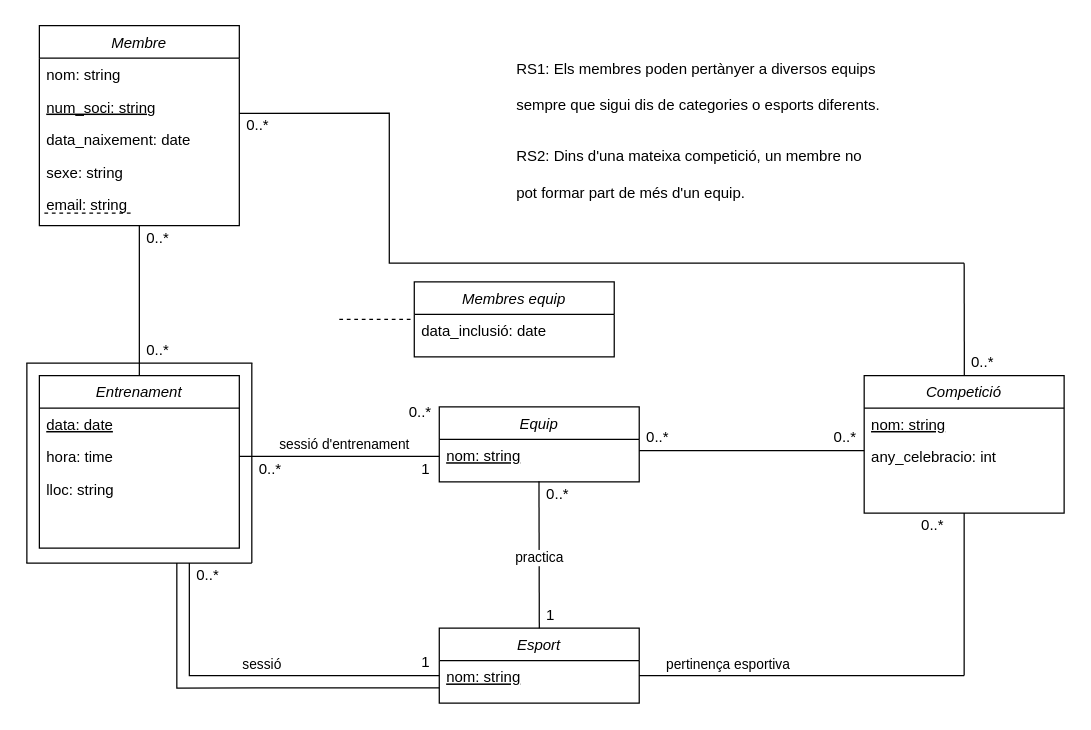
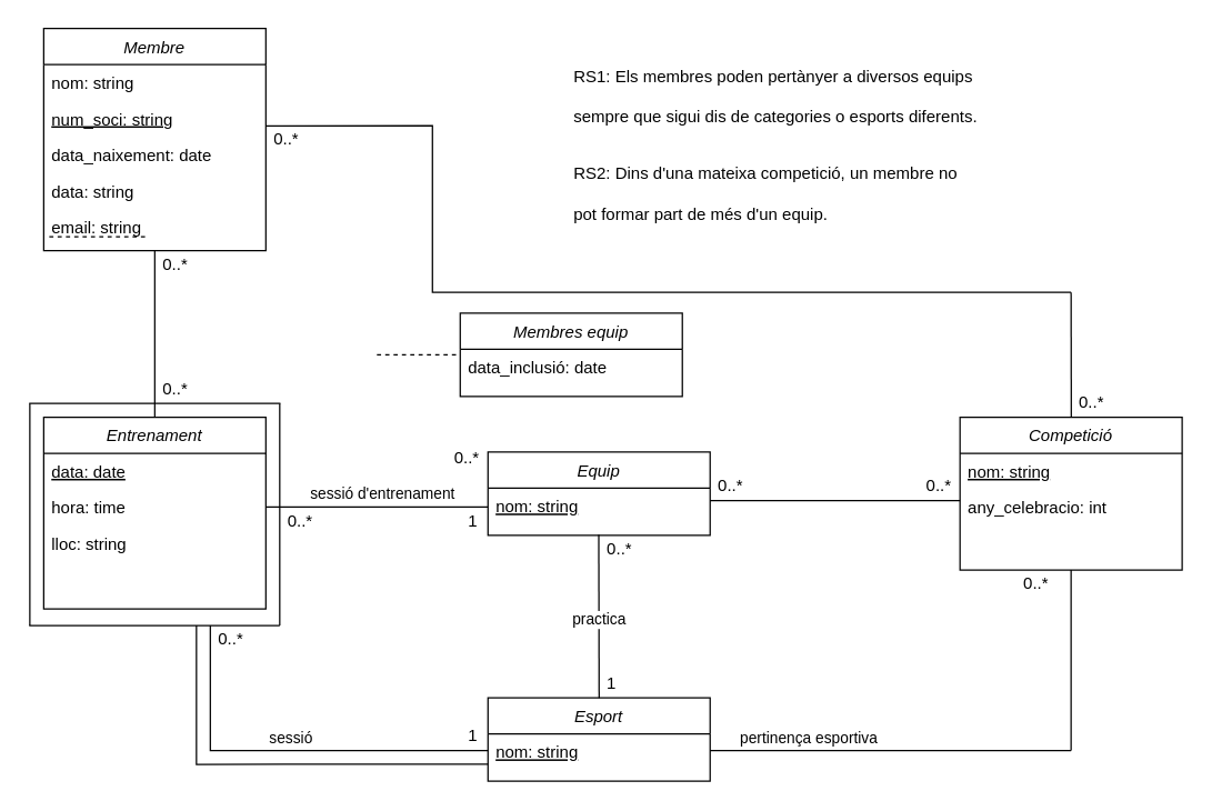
  <mxCell id="0" />
  <mxCell id="1" parent="0" />
  <mxCell id="2" value="Membre" style="swimlane;fontStyle=2;align=center;verticalAlign=top;childLayout=stackLayout;horizontal=1;startSize=26;horizontalStack=0;resizeParent=1;resizeLast=0;collapsible=1;marginBottom=0;rounded=0;shadow=0;strokeWidth=1;" parent="1" vertex="1"><mxGeometry x="31" y="20" width="160" height="160" as="geometry"><mxRectangle x="230" y="140" width="160" height="26" as="alternateBounds" /></mxGeometry></mxCell>
  <mxCell id="3" value="nom: string" style="text;align=left;verticalAlign=top;spacingLeft=4;spacingRight=4;overflow=hidden;rotatable=0;points=[[0,0.5],[1,0.5]];portConstraint=eastwest;" parent="2" vertex="1"><mxGeometry y="26" width="160" height="26" as="geometry" /></mxCell>
  <mxCell id="4" value="num_soci: string" style="text;align=left;verticalAlign=top;spacingLeft=4;spacingRight=4;overflow=hidden;rotatable=0;points=[[0,0.5],[1,0.5]];portConstraint=eastwest;fontStyle=4" parent="2" vertex="1"><mxGeometry y="52" width="160" height="26" as="geometry" /></mxCell>
  <mxCell id="5" value="data_naixement: date" style="text;align=left;verticalAlign=top;spacingLeft=4;spacingRight=4;overflow=hidden;rotatable=0;points=[[0,0.5],[1,0.5]];portConstraint=eastwest;" parent="2" vertex="1"><mxGeometry y="78" width="160" height="26" as="geometry" /></mxCell>
- <mxCell id="6" value="sexe: string" style="text;align=left;verticalAlign=top;spacingLeft=4;spacingRight=4;overflow=hidden;rotatable=0;points=[[0,0.5],[1,0.5]];portConstraint=eastwest;" parent="2" vertex="1"><mxGeometry y="104" width="160" height="26" as="geometry" /></mxCell>
+ <mxCell id="6" value="data: string" style="text;align=left;verticalAlign=top;spacingLeft=4;spacingRight=4;overflow=hidden;rotatable=0;points=[[0,0.5],[1,0.5]];portConstraint=eastwest;" parent="2" vertex="1"><mxGeometry y="104" width="160" height="26" as="geometry" /></mxCell>
  <mxCell id="7" value="email: string" style="text;align=left;verticalAlign=top;spacingLeft=4;spacingRight=4;overflow=hidden;rotatable=0;points=[[0,0.5],[1,0.5]];portConstraint=eastwest;fontStyle=0" parent="2" vertex="1"><mxGeometry y="130" width="160" height="26" as="geometry" /></mxCell>
  <mxCell id="8" value="" style="endArrow=none;dashed=1;html=1;rounded=0;exitX=0;exitY=0.769;exitDx=0;exitDy=0;exitPerimeter=0;" parent="2" edge="1"><mxGeometry width="50" height="50" relative="1" as="geometry"><mxPoint x="4" y="150.004" as="sourcePoint" /><mxPoint x="74" y="150" as="targetPoint" /><Array as="points" /></mxGeometry></mxCell>
  <mxCell id="9" value="Equip" style="swimlane;fontStyle=2;align=center;verticalAlign=top;childLayout=stackLayout;horizontal=1;startSize=26;horizontalStack=0;resizeParent=1;resizeLast=0;collapsible=1;marginBottom=0;rounded=0;shadow=0;strokeWidth=1;" parent="1" vertex="1"><mxGeometry x="351" y="325" width="160" height="60" as="geometry"><mxRectangle x="230" y="140" width="160" height="26" as="alternateBounds" /></mxGeometry></mxCell>
  <mxCell id="10" value="nom: string" style="text;align=left;verticalAlign=top;spacingLeft=4;spacingRight=4;overflow=hidden;rotatable=0;points=[[0,0.5],[1,0.5]];portConstraint=eastwest;fontStyle=4" parent="9" vertex="1"><mxGeometry y="26" width="160" height="26" as="geometry" /></mxCell>
  <mxCell id="11" value="Competició" style="swimlane;fontStyle=2;align=center;verticalAlign=top;childLayout=stackLayout;horizontal=1;startSize=26;horizontalStack=0;resizeParent=1;resizeLast=0;collapsible=1;marginBottom=0;rounded=0;shadow=0;strokeWidth=1;" parent="1" vertex="1"><mxGeometry x="691" y="300" width="160" height="110" as="geometry"><mxRectangle x="230" y="140" width="160" height="26" as="alternateBounds" /></mxGeometry></mxCell>
  <mxCell id="12" value="nom: string" style="text;align=left;verticalAlign=top;spacingLeft=4;spacingRight=4;overflow=hidden;rotatable=0;points=[[0,0.5],[1,0.5]];portConstraint=eastwest;fontStyle=4" parent="11" vertex="1"><mxGeometry y="26" width="160" height="26" as="geometry" /></mxCell>
  <mxCell id="13" value="any_celebracio: int" style="text;align=left;verticalAlign=top;spacingLeft=4;spacingRight=4;overflow=hidden;rotatable=0;points=[[0,0.5],[1,0.5]];portConstraint=eastwest;" parent="11" vertex="1"><mxGeometry y="52" width="160" height="26" as="geometry" /></mxCell>
  <mxCell id="14" value="Esport" style="swimlane;fontStyle=2;align=center;verticalAlign=top;childLayout=stackLayout;horizontal=1;startSize=26;horizontalStack=0;resizeParent=1;resizeLast=0;collapsible=1;marginBottom=0;rounded=0;shadow=0;strokeWidth=1;" parent="1" vertex="1"><mxGeometry x="351" y="502" width="160" height="60" as="geometry"><mxRectangle x="230" y="140" width="160" height="26" as="alternateBounds" /></mxGeometry></mxCell>
  <mxCell id="15" value="nom: string" style="text;align=left;verticalAlign=top;spacingLeft=4;spacingRight=4;overflow=hidden;rotatable=0;points=[[0,0.5],[1,0.5]];portConstraint=eastwest;fontStyle=4" parent="14" vertex="1"><mxGeometry y="26" width="160" height="24" as="geometry" /></mxCell>
  <mxCell id="16" value="Membres equip" style="swimlane;fontStyle=2;align=center;verticalAlign=top;childLayout=stackLayout;horizontal=1;startSize=26;horizontalStack=0;resizeParent=1;resizeLast=0;collapsible=1;marginBottom=0;rounded=0;shadow=0;strokeWidth=1;" parent="1" vertex="1"><mxGeometry x="331" y="225" width="160" height="60" as="geometry"><mxRectangle x="230" y="140" width="160" height="26" as="alternateBounds" /></mxGeometry></mxCell>
  <mxCell id="17" value="data_inclusió: date" style="text;align=left;verticalAlign=top;spacingLeft=4;spacingRight=4;overflow=hidden;rotatable=0;points=[[0,0.5],[1,0.5]];portConstraint=eastwest;fontStyle=0" parent="16" vertex="1"><mxGeometry y="26" width="160" height="24" as="geometry" /></mxCell>
  <mxCell id="18" value="0..*" style="text;strokeColor=none;fillColor=none;align=left;verticalAlign=middle;spacingLeft=4;spacingRight=4;overflow=hidden;points=[[0,0.5],[1,0.5]];portConstraint=eastwest;rotatable=0;whiteSpace=wrap;html=1;" parent="1" vertex="1"><mxGeometry x="321" y="320" width="30" height="20" as="geometry" /></mxCell>
  <mxCell id="19" value="" style="endArrow=none;html=1;rounded=0;exitX=0.5;exitY=1;exitDx=0;exitDy=0;entryX=0.5;entryY=0;entryDx=0;entryDy=0;" parent="1" source="2" edge="1"><mxGeometry relative="1" as="geometry"><mxPoint x="111" y="249.57" as="sourcePoint" /><mxPoint x="111" y="300" as="targetPoint" /></mxGeometry></mxCell>
  <mxCell id="20" value="" style="endArrow=none;html=1;rounded=0;exitX=0.999;exitY=0.696;exitDx=0;exitDy=0;exitPerimeter=0;" parent="1" source="4" edge="1"><mxGeometry relative="1" as="geometry"><mxPoint x="191" y="120" as="sourcePoint" /><mxPoint x="771" y="210" as="targetPoint" /><Array as="points"><mxPoint x="311" y="90" /><mxPoint x="311" y="210" /></Array></mxGeometry></mxCell>
  <mxCell id="21" value="" style="endArrow=none;html=1;rounded=0;exitX=0.25;exitY=1;exitDx=0;exitDy=0;entryX=0.002;entryY=1.007;entryDx=0;entryDy=0;entryPerimeter=0;" parent="1" edge="1" target="24"><mxGeometry relative="1" as="geometry"><mxPoint x="430.79" y="384.57" as="sourcePoint" /><mxPoint x="430.79" y="499.57" as="targetPoint" /></mxGeometry></mxCell>
  <mxCell id="22" value="practica" style="edgeLabel;html=1;align=center;verticalAlign=middle;resizable=0;points=[];" parent="21" vertex="1" connectable="0"><mxGeometry x="0.036" relative="1" as="geometry"><mxPoint as="offset" /></mxGeometry></mxCell>
  <mxCell id="23" value="0..*" style="text;strokeColor=none;fillColor=none;align=left;verticalAlign=middle;spacingLeft=4;spacingRight=4;overflow=hidden;points=[[0,0.5],[1,0.5]];portConstraint=eastwest;rotatable=0;whiteSpace=wrap;html=1;" parent="1" vertex="1"><mxGeometry x="431" y="385" width="30" height="20" as="geometry" /></mxCell>
  <mxCell id="24" value="1" style="text;strokeColor=none;fillColor=none;align=left;verticalAlign=middle;spacingLeft=4;spacingRight=4;overflow=hidden;points=[[0,0.5],[1,0.5]];portConstraint=eastwest;rotatable=0;whiteSpace=wrap;html=1;" parent="1" vertex="1"><mxGeometry x="431" y="482" width="20" height="20" as="geometry" /></mxCell>
  <mxCell id="25" value="Entrenament" style="swimlane;fontStyle=2;align=center;verticalAlign=top;childLayout=stackLayout;horizontal=1;startSize=26;horizontalStack=0;resizeParent=1;resizeLast=0;collapsible=1;marginBottom=0;rounded=0;shadow=0;strokeWidth=1;" parent="1" vertex="1"><mxGeometry x="31" y="300" width="160" height="138" as="geometry"><mxRectangle x="230" y="140" width="160" height="26" as="alternateBounds" /></mxGeometry></mxCell>
  <mxCell id="26" value="data: date" style="text;align=left;verticalAlign=top;spacingLeft=4;spacingRight=4;overflow=hidden;rotatable=0;points=[[0,0.5],[1,0.5]];portConstraint=eastwest;fontStyle=4" parent="25" vertex="1"><mxGeometry y="26" width="160" height="26" as="geometry" /></mxCell>
  <mxCell id="27" value="hora: time" style="text;align=left;verticalAlign=top;spacingLeft=4;spacingRight=4;overflow=hidden;rotatable=0;points=[[0,0.5],[1,0.5]];portConstraint=eastwest;" parent="25" vertex="1"><mxGeometry y="52" width="160" height="26" as="geometry" /></mxCell>
  <mxCell id="28" value="lloc: string" style="text;align=left;verticalAlign=top;spacingLeft=4;spacingRight=4;overflow=hidden;rotatable=0;points=[[0,0.5],[1,0.5]];portConstraint=eastwest;" parent="25" vertex="1"><mxGeometry y="78" width="160" height="26" as="geometry" /></mxCell>
  <mxCell id="29" value="0..*" style="text;strokeColor=none;fillColor=none;align=left;verticalAlign=middle;spacingLeft=4;spacingRight=4;overflow=hidden;points=[[0,0.5],[1,0.5]];portConstraint=eastwest;rotatable=0;whiteSpace=wrap;html=1;" parent="1" vertex="1"><mxGeometry x="111" y="270" width="30" height="20" as="geometry" /></mxCell>
  <mxCell id="30" value="" style="endArrow=none;html=1;rounded=0;exitX=1;exitY=0.5;exitDx=0;exitDy=0;entryX=1;entryY=1.005;entryDx=0;entryDy=0;entryPerimeter=0;" parent="1" target="31" edge="1"><mxGeometry relative="1" as="geometry"><mxPoint x="511" y="360" as="sourcePoint" /><mxPoint x="631" y="360" as="targetPoint" /></mxGeometry></mxCell>
  <mxCell id="31" value="0..*" style="text;strokeColor=none;fillColor=none;align=left;verticalAlign=middle;spacingLeft=4;spacingRight=4;overflow=hidden;points=[[0,0.5],[1,0.5]];portConstraint=eastwest;rotatable=0;whiteSpace=wrap;html=1;" parent="1" vertex="1"><mxGeometry x="661" y="340" width="30" height="20" as="geometry" /></mxCell>
  <mxCell id="32" value="0..*" style="text;strokeColor=none;fillColor=none;align=left;verticalAlign=middle;spacingLeft=4;spacingRight=4;overflow=hidden;points=[[0,0.5],[1,0.5]];portConstraint=eastwest;rotatable=0;whiteSpace=wrap;html=1;" parent="1" vertex="1"><mxGeometry x="511" y="340" width="30" height="20" as="geometry" /></mxCell>
  <mxCell id="33" value="" style="endArrow=none;html=1;rounded=0;exitX=1;exitY=0.5;exitDx=0;exitDy=0;entryX=0;entryY=0.5;entryDx=0;entryDy=0;" parent="1" edge="1"><mxGeometry relative="1" as="geometry"><mxPoint x="191" y="364.57" as="sourcePoint" /><mxPoint x="351" y="364.57" as="targetPoint" /></mxGeometry></mxCell>
  <mxCell id="34" value="sessió d'entrenament" style="edgeLabel;html=1;align=center;verticalAlign=middle;resizable=0;points=[];" parent="33" vertex="1" connectable="0"><mxGeometry x="0.036" relative="1" as="geometry"><mxPoint y="-10" as="offset" /></mxGeometry></mxCell>
  <mxCell id="35" value="1" style="text;strokeColor=none;fillColor=none;align=left;verticalAlign=middle;spacingLeft=4;spacingRight=4;overflow=hidden;points=[[0,0.5],[1,0.5]];portConstraint=eastwest;rotatable=0;whiteSpace=wrap;html=1;" parent="1" vertex="1"><mxGeometry x="331" y="364.57" width="20" height="20" as="geometry" /></mxCell>
  <mxCell id="36" value="0..*" style="text;strokeColor=none;fillColor=none;align=left;verticalAlign=middle;spacingLeft=4;spacingRight=4;overflow=hidden;points=[[0,0.5],[1,0.5]];portConstraint=eastwest;rotatable=0;whiteSpace=wrap;html=1;" parent="1" vertex="1"><mxGeometry x="201" y="364.57" width="30" height="20" as="geometry" /></mxCell>
  <mxCell id="37" value="0..*" style="text;strokeColor=none;fillColor=none;align=left;verticalAlign=middle;spacingLeft=4;spacingRight=4;overflow=hidden;points=[[0,0.5],[1,0.5]];portConstraint=eastwest;rotatable=0;whiteSpace=wrap;html=1;" parent="1" vertex="1"><mxGeometry x="731" y="410" width="30" height="20" as="geometry" /></mxCell>
  <mxCell id="38" value="" style="endArrow=none;html=1;rounded=0;entryX=0.501;entryY=0.003;entryDx=0;entryDy=0;entryPerimeter=0;" parent="1" target="11" edge="1"><mxGeometry relative="1" as="geometry"><mxPoint x="771" y="210" as="sourcePoint" /><mxPoint x="770" y="302" as="targetPoint" /></mxGeometry></mxCell>
  <mxCell id="39" value="0..*" style="text;strokeColor=none;fillColor=none;align=left;verticalAlign=middle;spacingLeft=4;spacingRight=4;overflow=hidden;points=[[0,0.5],[1,0.5]];portConstraint=eastwest;rotatable=0;whiteSpace=wrap;html=1;" parent="1" vertex="1"><mxGeometry x="771" y="280" width="30" height="20" as="geometry" /></mxCell>
  <mxCell id="40" value="0..*" style="text;strokeColor=none;fillColor=none;align=left;verticalAlign=middle;spacingLeft=4;spacingRight=4;overflow=hidden;points=[[0,0.5],[1,0.5]];portConstraint=eastwest;rotatable=0;whiteSpace=wrap;html=1;" parent="1" vertex="1"><mxGeometry x="111" y="180" width="30" height="20" as="geometry" /></mxCell>
  <mxCell id="41" value="" style="endArrow=none;html=1;rounded=0;entryX=0;entryY=0.5;entryDx=0;entryDy=0;" parent="1" edge="1" target="15"><mxGeometry relative="1" as="geometry"><mxPoint x="151" y="450" as="sourcePoint" /><mxPoint x="310" y="540" as="targetPoint" /><Array as="points"><mxPoint x="151" y="540" /></Array></mxGeometry></mxCell>
  <mxCell id="42" value="sessió" style="edgeLabel;html=1;align=center;verticalAlign=middle;resizable=0;points=[];" parent="41" vertex="1" connectable="0"><mxGeometry x="0.036" relative="1" as="geometry"><mxPoint x="-3" y="-10" as="offset" /></mxGeometry></mxCell>
  <mxCell id="43" value="1" style="text;strokeColor=none;fillColor=none;align=left;verticalAlign=middle;spacingLeft=4;spacingRight=4;overflow=hidden;points=[[0,0.5],[1,0.5]];portConstraint=eastwest;rotatable=0;whiteSpace=wrap;html=1;" parent="1" vertex="1"><mxGeometry x="331" y="520" width="20" height="20" as="geometry" /></mxCell>
  <mxCell id="44" value="0..*" style="text;strokeColor=none;fillColor=none;align=left;verticalAlign=middle;spacingLeft=4;spacingRight=4;overflow=hidden;points=[[0,0.5],[1,0.5]];portConstraint=eastwest;rotatable=0;whiteSpace=wrap;html=1;" parent="1" vertex="1"><mxGeometry x="151" y="450" width="30" height="20" as="geometry" /></mxCell>
  <mxCell id="45" value="" style="endArrow=none;dashed=1;html=1;rounded=0;entryX=0;entryY=0.168;entryDx=0;entryDy=0;entryPerimeter=0;" parent="1" target="17" edge="1"><mxGeometry width="50" height="50" relative="1" as="geometry"><mxPoint x="271" y="255" as="sourcePoint" /><mxPoint x="310.17" y="220" as="targetPoint" /><Array as="points" /></mxGeometry></mxCell>
  <mxCell id="46" value="&lt;font style=&quot;font-size: 12px; font-weight: normal;&quot;&gt;RS2: Dins d'una mateixa competició, un membre no&lt;/font&gt;&lt;div&gt;&lt;font style=&quot;font-size: 12px; font-weight: normal;&quot;&gt;pot&amp;nbsp;&lt;/font&gt;&lt;span style=&quot;font-size: 12px; font-weight: normal; background-color: initial;&quot;&gt;formar part de més d'un equip.&amp;nbsp;&lt;/span&gt;&lt;/div&gt;" style="text;strokeColor=none;fillColor=none;html=1;fontSize=24;fontStyle=1;verticalAlign=middle;align=left;" parent="1" vertex="1"><mxGeometry x="411" y="115" width="320" height="40" as="geometry" /></mxCell>
  <mxCell id="47" value="" style="endArrow=none;html=1;rounded=0;" parent="1" edge="1"><mxGeometry width="50" height="50" relative="1" as="geometry"><mxPoint x="20.5" y="450" as="sourcePoint" /><mxPoint x="201" y="450" as="targetPoint" /></mxGeometry></mxCell>
  <mxCell id="48" value="" style="endArrow=none;html=1;rounded=0;" parent="1" edge="1"><mxGeometry width="50" height="50" relative="1" as="geometry"><mxPoint x="20.5" y="290" as="sourcePoint" /><mxPoint x="201.5" y="290" as="targetPoint" /></mxGeometry></mxCell>
  <mxCell id="49" value="" style="endArrow=none;html=1;rounded=0;" parent="1" edge="1"><mxGeometry width="50" height="50" relative="1" as="geometry"><mxPoint x="21" y="290" as="sourcePoint" /><mxPoint x="21" y="450" as="targetPoint" /></mxGeometry></mxCell>
  <mxCell id="50" value="" style="endArrow=none;html=1;rounded=0;" parent="1" edge="1"><mxGeometry width="50" height="50" relative="1" as="geometry"><mxPoint x="201" y="290" as="sourcePoint" /><mxPoint x="201" y="450" as="targetPoint" /></mxGeometry></mxCell>
  <mxCell id="51" value="&lt;font style=&quot;font-size: 12px; font-weight: normal;&quot;&gt;RS1: Els membres poden pertànyer a diversos equips&amp;nbsp;&lt;/font&gt;&lt;div&gt;&lt;font style=&quot;font-size: 12px; font-weight: normal;&quot;&gt;sempre que sigui dis de categories o esports diferents.&lt;/font&gt;&lt;/div&gt;" style="text;strokeColor=none;fillColor=none;html=1;fontSize=24;fontStyle=1;verticalAlign=middle;align=left;" parent="1" vertex="1"><mxGeometry x="411" y="45" width="320" height="40" as="geometry" /></mxCell>
  <mxCell id="52" value="0..*" style="text;strokeColor=none;fillColor=none;align=left;verticalAlign=middle;spacingLeft=4;spacingRight=4;overflow=hidden;points=[[0,0.5],[1,0.5]];portConstraint=eastwest;rotatable=0;whiteSpace=wrap;html=1;" parent="1" vertex="1"><mxGeometry x="191" y="90" width="30" height="20" as="geometry" /></mxCell>
  <mxCell id="53" value="" style="endArrow=none;html=1;rounded=0;entryX=0;entryY=0.91;entryDx=0;entryDy=0;entryPerimeter=0;" parent="1" target="15" edge="1"><mxGeometry relative="1" as="geometry"><mxPoint x="141" y="450" as="sourcePoint" /><mxPoint x="311" y="550" as="targetPoint" /><Array as="points"><mxPoint x="141" y="550" /></Array></mxGeometry></mxCell>
  <mxCell id="54" value="" style="endArrow=none;html=1;rounded=0;entryX=0.5;entryY=1;entryDx=0;entryDy=0;" parent="1" target="11" edge="1"><mxGeometry width="50" height="50" relative="1" as="geometry"><mxPoint x="771" y="540" as="sourcePoint" /><mxPoint x="741" y="540" as="targetPoint" /></mxGeometry></mxCell>
  <mxCell id="55" value="" style="endArrow=none;html=1;rounded=0;exitX=1;exitY=0.5;exitDx=0;exitDy=0;" parent="1" source="15" edge="1"><mxGeometry width="50" height="50" relative="1" as="geometry"><mxPoint x="601" y="530" as="sourcePoint" /><mxPoint x="771" y="540" as="targetPoint" /></mxGeometry></mxCell>
  <mxCell id="56" value="pertinença esportiva" style="edgeLabel;html=1;align=center;verticalAlign=middle;resizable=0;points=[];" parent="1" vertex="1" connectable="0"><mxGeometry x="581.001" y="530" as="geometry" /></mxCell>
